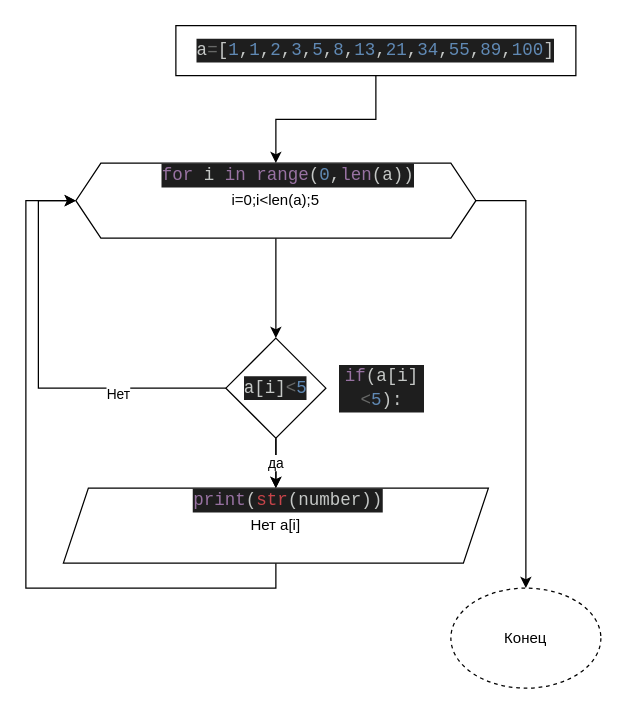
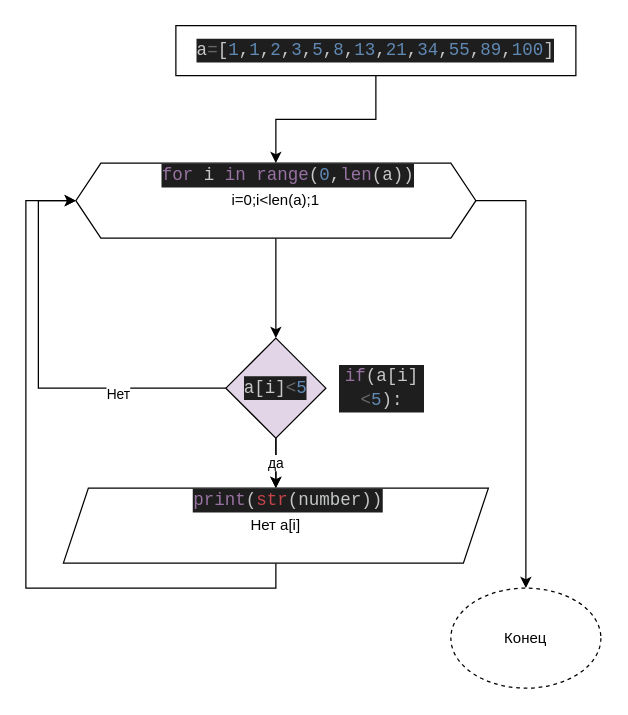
  <mxCell id="0" />
  <mxCell id="1" parent="0" />
  <mxCell id="2" value="" style="edgeStyle=orthogonalEdgeStyle;rounded=0;orthogonalLoop=1;jettySize=auto;html=1;" edge="1" parent="1" source="3" target="6"><mxGeometry relative="1" as="geometry" /></mxCell>
  <mxCell id="3" value="&lt;div style=&quot;color: rgb(197 , 200 , 198) ; background-color: rgb(30 , 30 , 30) ; font-family: &amp;#34;consolas&amp;#34; , &amp;#34;courier new&amp;#34; , monospace ; font-size: 14px ; line-height: 19px&quot;&gt;a&lt;span style=&quot;color: #676867&quot;&gt;=&lt;/span&gt;[&lt;span style=&quot;color: #6089b4&quot;&gt;1&lt;/span&gt;,&lt;span style=&quot;color: #6089b4&quot;&gt;1&lt;/span&gt;,&lt;span style=&quot;color: #6089b4&quot;&gt;2&lt;/span&gt;,&lt;span style=&quot;color: #6089b4&quot;&gt;3&lt;/span&gt;,&lt;span style=&quot;color: #6089b4&quot;&gt;5&lt;/span&gt;,&lt;span style=&quot;color: #6089b4&quot;&gt;8&lt;/span&gt;,&lt;span style=&quot;color: #6089b4&quot;&gt;13&lt;/span&gt;,&lt;span style=&quot;color: #6089b4&quot;&gt;21&lt;/span&gt;,&lt;span style=&quot;color: #6089b4&quot;&gt;34&lt;/span&gt;,&lt;span style=&quot;color: #6089b4&quot;&gt;55&lt;/span&gt;,&lt;span style=&quot;color: #6089b4&quot;&gt;89&lt;/span&gt;,&lt;span style=&quot;color: #6089b4&quot;&gt;100&lt;/span&gt;]&lt;/div&gt;" style="rounded=0;whiteSpace=wrap;html=1;" vertex="1" parent="1"><mxGeometry x="140" y="20" width="320" height="40" as="geometry" /></mxCell>
  <mxCell id="4" value="" style="edgeStyle=orthogonalEdgeStyle;rounded=0;orthogonalLoop=1;jettySize=auto;html=1;" edge="1" parent="1" source="6" target="11"><mxGeometry relative="1" as="geometry" /></mxCell>
  <mxCell id="5" style="edgeStyle=orthogonalEdgeStyle;rounded=0;orthogonalLoop=1;jettySize=auto;html=1;exitX=1;exitY=0.5;exitDx=0;exitDy=0;entryX=0.5;entryY=0;entryDx=0;entryDy=0;" edge="1" parent="1" source="6" target="14"><mxGeometry relative="1" as="geometry" /></mxCell>
- <mxCell id="6" value="i=0;i&amp;lt;len(a);5" style="shape=hexagon;perimeter=hexagonPerimeter2;whiteSpace=wrap;html=1;fixedSize=1;" vertex="1" parent="1"><mxGeometry x="60" y="130" width="320" height="60" as="geometry" /></mxCell>
+ <mxCell id="6" value="i=0;i&amp;lt;len(a);1" style="shape=hexagon;perimeter=hexagonPerimeter2;whiteSpace=wrap;html=1;fixedSize=1;" vertex="1" parent="1"><mxGeometry x="60" y="130" width="320" height="60" as="geometry" /></mxCell>
  <mxCell id="7" value="" style="edgeStyle=orthogonalEdgeStyle;rounded=0;orthogonalLoop=1;jettySize=auto;html=1;" edge="1" parent="1" source="11" target="13"><mxGeometry relative="1" as="geometry" /></mxCell>
  <mxCell id="8" value="да" style="edgeStyle=orthogonalEdgeStyle;rounded=0;orthogonalLoop=1;jettySize=auto;html=1;" edge="1" parent="1" source="11" target="13"><mxGeometry relative="1" as="geometry" /></mxCell>
  <mxCell id="9" style="edgeStyle=orthogonalEdgeStyle;rounded=0;orthogonalLoop=1;jettySize=auto;html=1;exitX=0;exitY=0.5;exitDx=0;exitDy=0;entryX=0;entryY=0.5;entryDx=0;entryDy=0;" edge="1" parent="1" source="11" target="6"><mxGeometry relative="1" as="geometry"><Array as="points"><mxPoint x="30" y="310" /><mxPoint x="30" y="160" /></Array></mxGeometry></mxCell>
  <mxCell id="10" value="Нет" style="edgeLabel;html=1;align=center;verticalAlign=middle;resizable=0;points=[];" vertex="1" connectable="0" parent="9"><mxGeometry x="-0.471" y="4" relative="1" as="geometry"><mxPoint as="offset" /></mxGeometry></mxCell>
- <mxCell id="11" value="&lt;div style=&quot;color: rgb(197 , 200 , 198) ; background-color: rgb(30 , 30 , 30) ; font-family: &amp;#34;consolas&amp;#34; , &amp;#34;courier new&amp;#34; , monospace ; font-size: 14px ; line-height: 19px&quot;&gt;a[i]&lt;span style=&quot;color: #676867&quot;&gt;&amp;lt;&lt;/span&gt;&lt;span style=&quot;color: #6089b4&quot;&gt;5&lt;/span&gt;&lt;/div&gt;" style="rhombus;whiteSpace=wrap;html=1;" vertex="1" parent="1"><mxGeometry x="180" y="270" width="80" height="80" as="geometry" /></mxCell>
+ <mxCell id="11" value="&lt;div style=&quot;color: rgb(197 , 200 , 198) ; background-color: rgb(30 , 30 , 30) ; font-family: &amp;#34;consolas&amp;#34; , &amp;#34;courier new&amp;#34; , monospace ; font-size: 14px ; line-height: 19px&quot;&gt;a[i]&lt;span style=&quot;color: #676867&quot;&gt;&amp;lt;&lt;/span&gt;&lt;span style=&quot;color: #6089b4&quot;&gt;5&lt;/span&gt;&lt;/div&gt;" style="rhombus;whiteSpace=wrap;html=1;fillColor=#e1d5e7;" vertex="1" parent="1"><mxGeometry x="180" y="270" width="80" height="80" as="geometry" /></mxCell>
  <mxCell id="12" style="edgeStyle=orthogonalEdgeStyle;rounded=0;orthogonalLoop=1;jettySize=auto;html=1;exitX=0.5;exitY=1;exitDx=0;exitDy=0;entryX=0;entryY=0.5;entryDx=0;entryDy=0;" edge="1" parent="1" source="13" target="6"><mxGeometry relative="1" as="geometry"><Array as="points"><mxPoint x="220" y="470" /><mxPoint x="20" y="470" /><mxPoint x="20" y="160" /></Array></mxGeometry></mxCell>
  <mxCell id="13" value="Нет a[i]" style="shape=parallelogram;perimeter=parallelogramPerimeter;whiteSpace=wrap;html=1;fixedSize=1;" vertex="1" parent="1"><mxGeometry x="50" y="390" width="340" height="60" as="geometry" /></mxCell>
  <mxCell id="14" value="Конец" style="ellipse;whiteSpace=wrap;html=1;dashed=1;" vertex="1" parent="1"><mxGeometry x="360" y="470" width="120" height="80" as="geometry" /></mxCell>
  <mxCell id="15" value="&lt;div style=&quot;color: rgb(197 , 200 , 198) ; background-color: rgb(30 , 30 , 30) ; font-family: &amp;#34;consolas&amp;#34; , &amp;#34;courier new&amp;#34; , monospace ; font-size: 14px ; line-height: 19px&quot;&gt;&lt;span style=&quot;color: #9872a2&quot;&gt;for&lt;/span&gt;&amp;nbsp;i&amp;nbsp;&lt;span style=&quot;color: #9872a2&quot;&gt;in&lt;/span&gt;&amp;nbsp;&lt;span style=&quot;color: #9872a2&quot;&gt;range&lt;/span&gt;(&lt;span style=&quot;color: #6089b4&quot;&gt;0&lt;/span&gt;,&lt;span style=&quot;color: #9872a2&quot;&gt;len&lt;/span&gt;(a))&lt;/div&gt;" style="text;html=1;strokeColor=none;fillColor=none;align=center;verticalAlign=middle;whiteSpace=wrap;rounded=0;" vertex="1" parent="1"><mxGeometry x="210" y="130" width="40" height="20" as="geometry" /></mxCell>
  <mxCell id="16" value="&lt;div style=&quot;color: rgb(197 , 200 , 198) ; background-color: rgb(30 , 30 , 30) ; font-family: &amp;#34;consolas&amp;#34; , &amp;#34;courier new&amp;#34; , monospace ; font-size: 14px ; line-height: 19px&quot;&gt;&lt;span style=&quot;color: #9872a2&quot;&gt;if&lt;/span&gt;(a[i]&lt;span style=&quot;color: #676867&quot;&gt;&amp;lt;&lt;/span&gt;&lt;span style=&quot;color: #6089b4&quot;&gt;5&lt;/span&gt;):&lt;/div&gt;" style="text;html=1;strokeColor=none;fillColor=none;align=center;verticalAlign=middle;whiteSpace=wrap;rounded=0;" vertex="1" parent="1"><mxGeometry x="270" y="300" width="70" height="20" as="geometry" /></mxCell>
  <mxCell id="17" value="&lt;div style=&quot;color: rgb(197 , 200 , 198) ; background-color: rgb(30 , 30 , 30) ; font-family: &amp;#34;consolas&amp;#34; , &amp;#34;courier new&amp;#34; , monospace ; font-size: 14px ; line-height: 19px&quot;&gt;&lt;span style=&quot;color: #9872a2&quot;&gt;print&lt;/span&gt;(&lt;span style=&quot;color: #c7444a&quot;&gt;str&lt;/span&gt;(number))&lt;/div&gt;" style="text;html=1;strokeColor=none;fillColor=none;align=center;verticalAlign=middle;whiteSpace=wrap;rounded=0;" vertex="1" parent="1"><mxGeometry x="210" y="390" width="40" height="20" as="geometry" /></mxCell>
